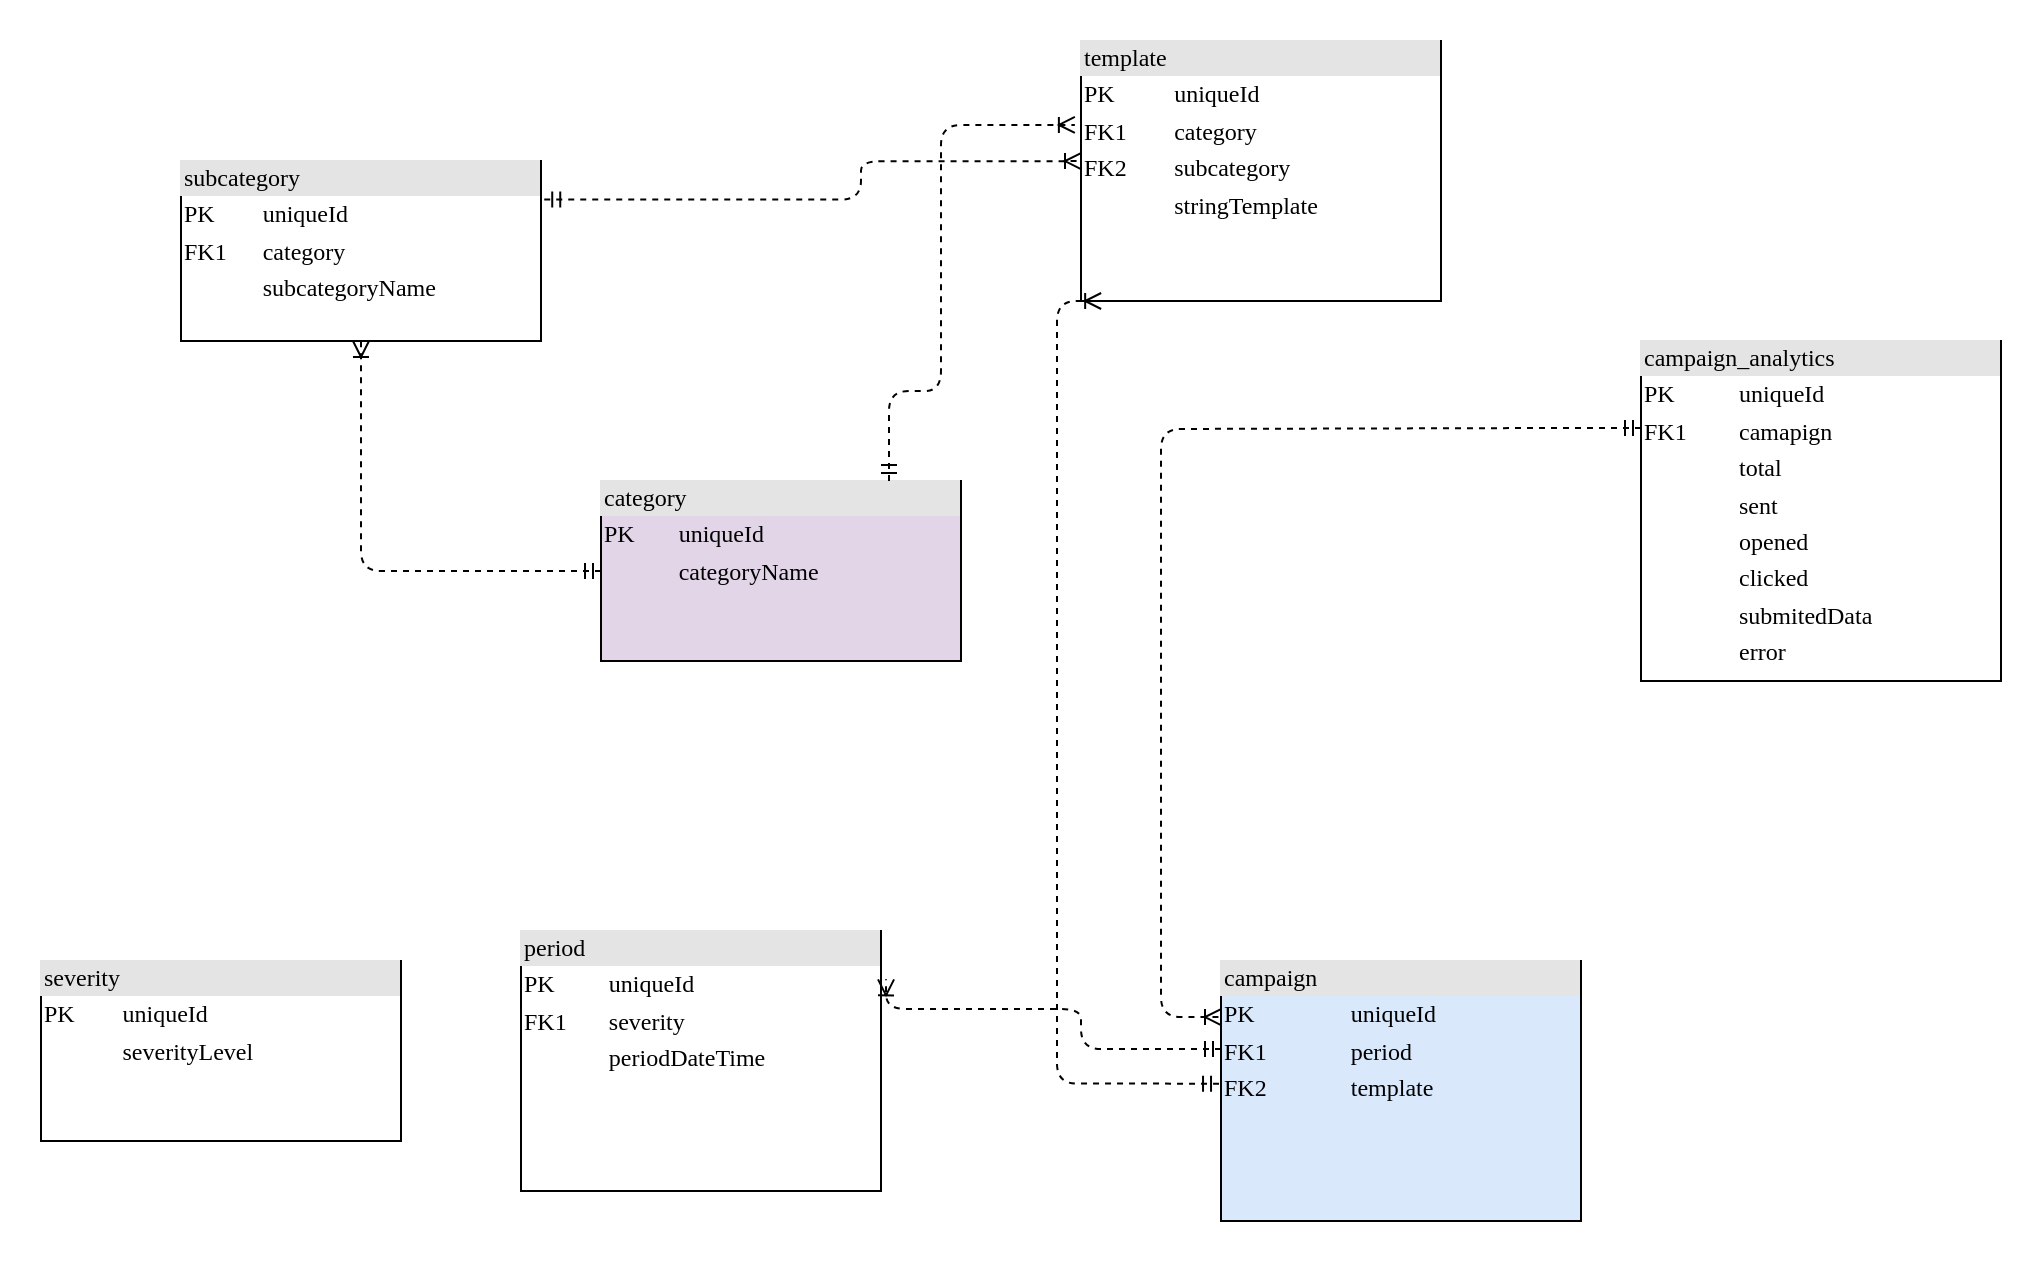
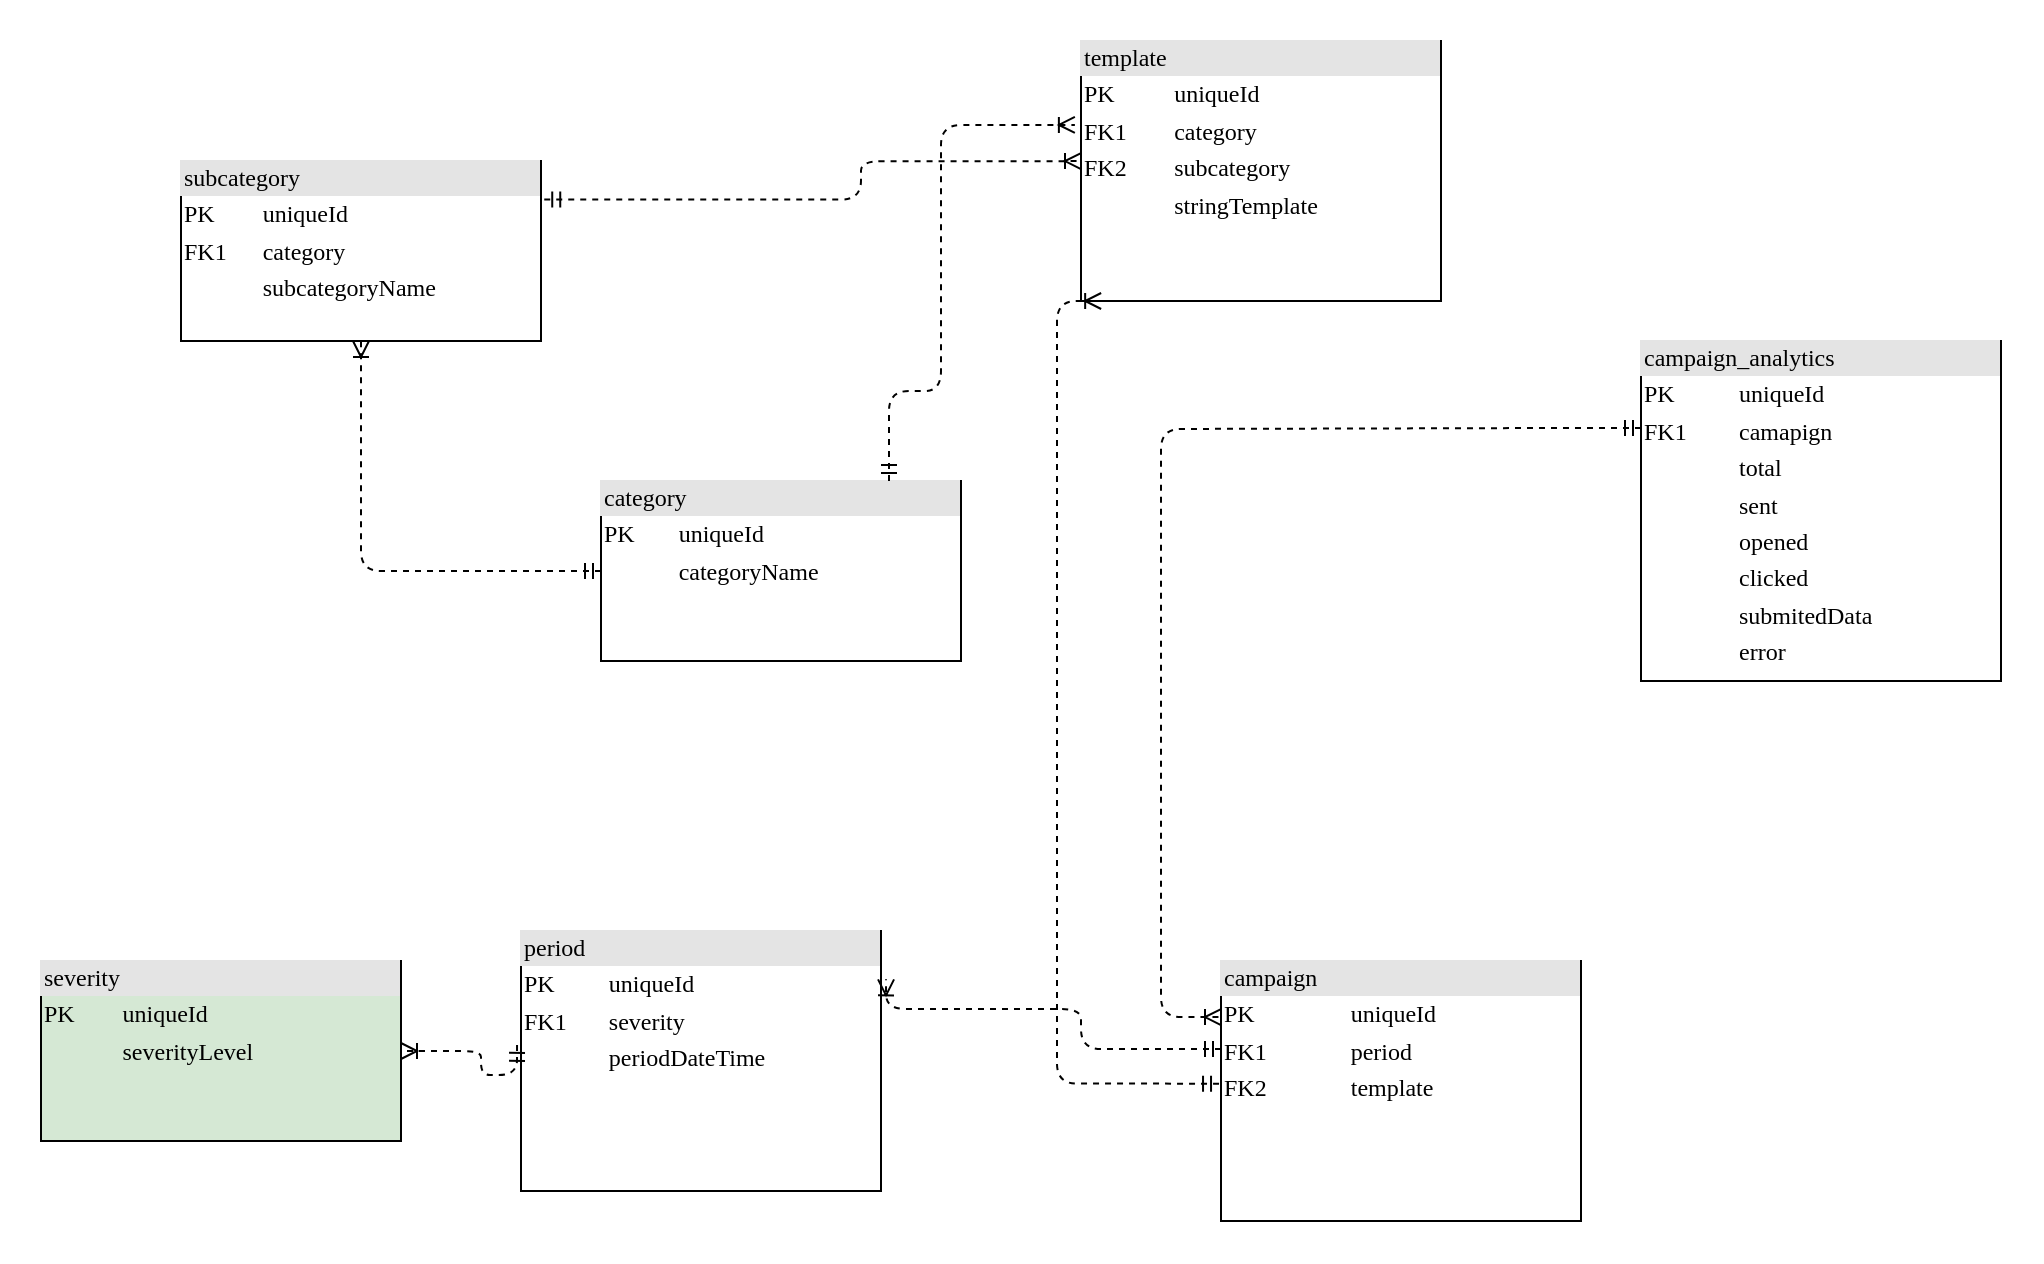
  <mxCell id="0" />
  <mxCell id="1" parent="0" />
- <mxCell id="2" value="&lt;div style=&quot;box-sizing:border-box;width:100%;background:#e4e4e4;padding:2px;&quot;&gt;category&lt;/div&gt;&lt;table style=&quot;width:100%;font-size:1em;&quot; cellpadding=&quot;2&quot; cellspacing=&quot;0&quot;&gt;&lt;tbody&gt;&lt;tr&gt;&lt;td&gt;PK&lt;/td&gt;&lt;td&gt;uniqueId&lt;/td&gt;&lt;/tr&gt;&lt;tr&gt;&lt;td&gt;&lt;br&gt;&lt;/td&gt;&lt;td&gt;categoryName&lt;/td&gt;&lt;/tr&gt;&lt;tr&gt;&lt;td&gt;&lt;/td&gt;&lt;td&gt;&lt;br&gt;&lt;/td&gt;&lt;/tr&gt;&lt;/tbody&gt;&lt;/table&gt;" style="verticalAlign=top;align=left;overflow=fill;html=1;rounded=0;shadow=0;comic=0;labelBackgroundColor=none;strokeWidth=1;fontFamily=Verdana;fontSize=12;fillColor=#e1d5e7;" vertex="1" parent="1"><mxGeometry x="300" y="240" width="180" height="90" as="geometry" /></mxCell>
+ <mxCell id="2" value="&lt;div style=&quot;box-sizing:border-box;width:100%;background:#e4e4e4;padding:2px;&quot;&gt;category&lt;/div&gt;&lt;table style=&quot;width:100%;font-size:1em;&quot; cellpadding=&quot;2&quot; cellspacing=&quot;0&quot;&gt;&lt;tbody&gt;&lt;tr&gt;&lt;td&gt;PK&lt;/td&gt;&lt;td&gt;uniqueId&lt;/td&gt;&lt;/tr&gt;&lt;tr&gt;&lt;td&gt;&lt;br&gt;&lt;/td&gt;&lt;td&gt;categoryName&lt;/td&gt;&lt;/tr&gt;&lt;tr&gt;&lt;td&gt;&lt;/td&gt;&lt;td&gt;&lt;br&gt;&lt;/td&gt;&lt;/tr&gt;&lt;/tbody&gt;&lt;/table&gt;" style="verticalAlign=top;align=left;overflow=fill;html=1;rounded=0;shadow=0;comic=0;labelBackgroundColor=none;strokeWidth=1;fontFamily=Verdana;fontSize=12" vertex="1" parent="1"><mxGeometry x="300" y="240" width="180" height="90" as="geometry" /></mxCell>
  <mxCell id="3" value="&lt;div style=&quot;box-sizing:border-box;width:100%;background:#e4e4e4;padding:2px;&quot;&gt;subcategory&lt;/div&gt;&lt;table style=&quot;width:100%;font-size:1em;&quot; cellpadding=&quot;2&quot; cellspacing=&quot;0&quot;&gt;&lt;tbody&gt;&lt;tr&gt;&lt;td&gt;PK&lt;/td&gt;&lt;td&gt;uniqueId&lt;/td&gt;&lt;/tr&gt;&lt;tr&gt;&lt;td&gt;FK1&lt;/td&gt;&lt;td&gt;category&lt;/td&gt;&lt;/tr&gt;&lt;tr&gt;&lt;td&gt;&lt;/td&gt;&lt;td&gt;subcategoryName&lt;/td&gt;&lt;/tr&gt;&lt;/tbody&gt;&lt;/table&gt;" style="verticalAlign=top;align=left;overflow=fill;html=1;rounded=0;shadow=0;comic=0;labelBackgroundColor=none;strokeWidth=1;fontFamily=Verdana;fontSize=12" vertex="1" parent="1"><mxGeometry x="90" y="80" width="180" height="90" as="geometry" /></mxCell>
- <mxCell id="4" value="&lt;div style=&quot;box-sizing:border-box;width:100%;background:#e4e4e4;padding:2px;&quot;&gt;severity&lt;/div&gt;&lt;table style=&quot;width:100%;font-size:1em;&quot; cellpadding=&quot;2&quot; cellspacing=&quot;0&quot;&gt;&lt;tbody&gt;&lt;tr&gt;&lt;td&gt;PK&lt;/td&gt;&lt;td&gt;uniqueId&lt;/td&gt;&lt;/tr&gt;&lt;tr&gt;&lt;td&gt;&lt;br&gt;&lt;/td&gt;&lt;td&gt;severityLevel&lt;/td&gt;&lt;/tr&gt;&lt;tr&gt;&lt;td&gt;&lt;/td&gt;&lt;td&gt;&lt;br&gt;&lt;/td&gt;&lt;/tr&gt;&lt;/tbody&gt;&lt;/table&gt;" style="verticalAlign=top;align=left;overflow=fill;html=1;rounded=0;shadow=0;comic=0;labelBackgroundColor=none;strokeWidth=1;fontFamily=Verdana;fontSize=12" vertex="1" parent="1"><mxGeometry x="20" y="480" width="180" height="90" as="geometry" /></mxCell>
+ <mxCell id="4" value="&lt;div style=&quot;box-sizing:border-box;width:100%;background:#e4e4e4;padding:2px;&quot;&gt;severity&lt;/div&gt;&lt;table style=&quot;width:100%;font-size:1em;&quot; cellpadding=&quot;2&quot; cellspacing=&quot;0&quot;&gt;&lt;tbody&gt;&lt;tr&gt;&lt;td&gt;PK&lt;/td&gt;&lt;td&gt;uniqueId&lt;/td&gt;&lt;/tr&gt;&lt;tr&gt;&lt;td&gt;&lt;br&gt;&lt;/td&gt;&lt;td&gt;severityLevel&lt;/td&gt;&lt;/tr&gt;&lt;tr&gt;&lt;td&gt;&lt;/td&gt;&lt;td&gt;&lt;br&gt;&lt;/td&gt;&lt;/tr&gt;&lt;/tbody&gt;&lt;/table&gt;" style="verticalAlign=top;align=left;overflow=fill;html=1;rounded=0;shadow=0;comic=0;labelBackgroundColor=none;strokeWidth=1;fontFamily=Verdana;fontSize=12;fillColor=#d5e8d4;" vertex="1" parent="1"><mxGeometry x="20" y="480" width="180" height="90" as="geometry" /></mxCell>
  <mxCell id="5" value="&lt;div style=&quot;box-sizing: border-box ; width: 100% ; background: #e4e4e4 ; padding: 2px&quot;&gt;template&lt;/div&gt;&lt;table style=&quot;width: 100% ; font-size: 1em&quot; cellpadding=&quot;2&quot; cellspacing=&quot;0&quot;&gt;&lt;tbody&gt;&lt;tr&gt;&lt;td&gt;PK&lt;/td&gt;&lt;td&gt;uniqueId&lt;/td&gt;&lt;/tr&gt;&lt;tr&gt;&lt;td&gt;FK1&lt;/td&gt;&lt;td&gt;category&lt;/td&gt;&lt;/tr&gt;&lt;tr&gt;&lt;td&gt;FK2&lt;/td&gt;&lt;td&gt;subcategory&lt;/td&gt;&lt;/tr&gt;&lt;tr&gt;&lt;td&gt;&lt;br&gt;&lt;/td&gt;&lt;td&gt;stringTemplate&lt;br&gt;&lt;/td&gt;&lt;/tr&gt;&lt;tr&gt;&lt;td&gt;&lt;br&gt;&lt;/td&gt;&lt;td&gt;&lt;/td&gt;&lt;/tr&gt;&lt;/tbody&gt;&lt;/table&gt;" style="verticalAlign=top;align=left;overflow=fill;html=1;rounded=0;shadow=0;comic=0;labelBackgroundColor=none;strokeWidth=1;fontFamily=Verdana;fontSize=12" vertex="1" parent="1"><mxGeometry x="540" y="20" width="180" height="130" as="geometry" /></mxCell>
  <mxCell id="6" style="edgeStyle=orthogonalEdgeStyle;html=1;dashed=1;labelBackgroundColor=none;startArrow=ERmandOne;endArrow=ERoneToMany;fontFamily=Verdana;fontSize=12;align=left;entryX=0.5;entryY=1;entryDx=0;entryDy=0;exitX=0;exitY=0.5;exitDx=0;exitDy=0;" edge="1" parent="1" source="2" target="3"><mxGeometry relative="1" as="geometry"><mxPoint x="20" y="255" as="sourcePoint" /><mxPoint x="210" y="225" as="targetPoint" /></mxGeometry></mxCell>
  <mxCell id="7" style="edgeStyle=orthogonalEdgeStyle;html=1;dashed=1;labelBackgroundColor=none;startArrow=ERmandOne;endArrow=ERoneToMany;fontFamily=Verdana;fontSize=12;align=left;entryX=-0.017;entryY=0.323;entryDx=0;entryDy=0;exitX=0.8;exitY=0;exitDx=0;exitDy=0;entryPerimeter=0;exitPerimeter=0;" edge="1" parent="1" source="2" target="5"><mxGeometry relative="1" as="geometry"><mxPoint x="590" y="205" as="sourcePoint" /><mxPoint x="470" y="90" as="targetPoint" /><Array as="points"><mxPoint x="444" y="195" /><mxPoint x="470" y="195" /><mxPoint x="470" y="62" /></Array></mxGeometry></mxCell>
  <mxCell id="8" style="edgeStyle=orthogonalEdgeStyle;html=1;dashed=1;labelBackgroundColor=none;startArrow=ERmandOne;endArrow=ERoneToMany;fontFamily=Verdana;fontSize=12;align=left;entryX=0;entryY=0.462;entryDx=0;entryDy=0;exitX=1.009;exitY=0.214;exitDx=0;exitDy=0;entryPerimeter=0;exitPerimeter=0;" edge="1" parent="1" source="3" target="5"><mxGeometry relative="1" as="geometry"><mxPoint x="430" y="258.01" as="sourcePoint" /><mxPoint x="522.94" y="80" as="targetPoint" /><Array as="points"><mxPoint x="430" y="99" /><mxPoint x="430" y="80" /></Array></mxGeometry></mxCell>
  <mxCell id="9" value="&lt;div style=&quot;box-sizing: border-box ; width: 100% ; background: #e4e4e4 ; padding: 2px&quot;&gt;period&lt;/div&gt;&lt;table style=&quot;width: 100% ; font-size: 1em&quot; cellpadding=&quot;2&quot; cellspacing=&quot;0&quot;&gt;&lt;tbody&gt;&lt;tr&gt;&lt;td&gt;PK&lt;/td&gt;&lt;td&gt;uniqueId&lt;/td&gt;&lt;/tr&gt;&lt;tr&gt;&lt;td&gt;FK1&lt;/td&gt;&lt;td&gt;severity&lt;/td&gt;&lt;/tr&gt;&lt;tr&gt;&lt;td&gt;&lt;/td&gt;&lt;td&gt;periodDateTime&lt;/td&gt;&lt;/tr&gt;&lt;tr&gt;&lt;td&gt;&lt;br&gt;&lt;/td&gt;&lt;td&gt;&lt;/td&gt;&lt;/tr&gt;&lt;/tbody&gt;&lt;/table&gt;" style="verticalAlign=top;align=left;overflow=fill;html=1;rounded=0;shadow=0;comic=0;labelBackgroundColor=none;strokeWidth=1;fontFamily=Verdana;fontSize=12" vertex="1" parent="1"><mxGeometry x="260" y="465" width="180" height="130" as="geometry" /></mxCell>
- <mxCell id="10" value="&lt;div style=&quot;box-sizing: border-box ; width: 100% ; background: #e4e4e4 ; padding: 2px&quot;&gt;campaign&lt;/div&gt;&lt;table style=&quot;width: 100% ; font-size: 1em&quot; cellpadding=&quot;2&quot; cellspacing=&quot;0&quot;&gt;&lt;tbody&gt;&lt;tr&gt;&lt;td&gt;PK&lt;/td&gt;&lt;td&gt;uniqueId&lt;/td&gt;&lt;/tr&gt;&lt;tr&gt;&lt;td&gt;FK1&lt;/td&gt;&lt;td&gt;period&lt;/td&gt;&lt;/tr&gt;&lt;tr&gt;&lt;td&gt;FK2&lt;/td&gt;&lt;td&gt;template&lt;/td&gt;&lt;/tr&gt;&lt;tr&gt;&lt;td&gt;&lt;br&gt;&lt;/td&gt;&lt;td&gt;&lt;br&gt;&lt;/td&gt;&lt;/tr&gt;&lt;tr&gt;&lt;td&gt;&lt;br&gt;&lt;/td&gt;&lt;td&gt;&lt;/td&gt;&lt;/tr&gt;&lt;/tbody&gt;&lt;/table&gt;" style="verticalAlign=top;align=left;overflow=fill;html=1;rounded=0;shadow=0;comic=0;labelBackgroundColor=none;strokeWidth=1;fontFamily=Verdana;fontSize=12;fillColor=#dae8fc;" vertex="1" parent="1"><mxGeometry x="610" y="480" width="180" height="130" as="geometry" /></mxCell>
+ <mxCell id="10" value="&lt;div style=&quot;box-sizing: border-box ; width: 100% ; background: #e4e4e4 ; padding: 2px&quot;&gt;campaign&lt;/div&gt;&lt;table style=&quot;width: 100% ; font-size: 1em&quot; cellpadding=&quot;2&quot; cellspacing=&quot;0&quot;&gt;&lt;tbody&gt;&lt;tr&gt;&lt;td&gt;PK&lt;/td&gt;&lt;td&gt;uniqueId&lt;/td&gt;&lt;/tr&gt;&lt;tr&gt;&lt;td&gt;FK1&lt;/td&gt;&lt;td&gt;period&lt;/td&gt;&lt;/tr&gt;&lt;tr&gt;&lt;td&gt;FK2&lt;/td&gt;&lt;td&gt;template&lt;/td&gt;&lt;/tr&gt;&lt;tr&gt;&lt;td&gt;&lt;br&gt;&lt;/td&gt;&lt;td&gt;&lt;br&gt;&lt;/td&gt;&lt;/tr&gt;&lt;tr&gt;&lt;td&gt;&lt;br&gt;&lt;/td&gt;&lt;td&gt;&lt;/td&gt;&lt;/tr&gt;&lt;/tbody&gt;&lt;/table&gt;" style="verticalAlign=top;align=left;overflow=fill;html=1;rounded=0;shadow=0;comic=0;labelBackgroundColor=none;strokeWidth=1;fontFamily=Verdana;fontSize=12" vertex="1" parent="1"><mxGeometry x="610" y="480" width="180" height="130" as="geometry" /></mxCell>
+ <mxCell id="11" style="edgeStyle=orthogonalEdgeStyle;html=1;dashed=1;labelBackgroundColor=none;startArrow=ERmandOne;endArrow=ERoneToMany;fontFamily=Verdana;fontSize=12;align=left;entryX=1;entryY=0.5;entryDx=0;entryDy=0;exitX=-0.011;exitY=0.438;exitDx=0;exitDy=0;exitPerimeter=0;" edge="1" parent="1" source="9" target="4"><mxGeometry relative="1" as="geometry"><mxPoint x="240" y="425" as="sourcePoint" /><mxPoint x="120" y="310" as="targetPoint" /><Array as="points"><mxPoint x="240" y="537" /><mxPoint x="240" y="525" /></Array></mxGeometry></mxCell>
  <mxCell id="12" style="edgeStyle=orthogonalEdgeStyle;html=1;dashed=1;labelBackgroundColor=none;startArrow=ERmandOne;endArrow=ERoneToMany;fontFamily=Verdana;fontSize=12;align=left;entryX=1.014;entryY=0.186;entryDx=0;entryDy=0;exitX=0;exitY=0.308;exitDx=0;exitDy=0;exitPerimeter=0;entryPerimeter=0;" edge="1" parent="1" target="9"><mxGeometry relative="1" as="geometry"><mxPoint x="610" y="524.04" as="sourcePoint" /><mxPoint x="500" y="523.01" as="targetPoint" /><Array as="points"><mxPoint x="540" y="524" /><mxPoint x="540" y="504" /></Array></mxGeometry></mxCell>
  <mxCell id="13" value="&lt;div style=&quot;box-sizing: border-box ; width: 100% ; background: #e4e4e4 ; padding: 2px&quot;&gt;campaign_analytics&lt;/div&gt;&lt;table style=&quot;width: 100% ; font-size: 1em&quot; cellpadding=&quot;2&quot; cellspacing=&quot;0&quot;&gt;&lt;tbody&gt;&lt;tr&gt;&lt;td&gt;PK&lt;/td&gt;&lt;td&gt;uniqueId&lt;/td&gt;&lt;/tr&gt;&lt;tr&gt;&lt;td&gt;FK1&lt;/td&gt;&lt;td&gt;camapign&lt;/td&gt;&lt;/tr&gt;&lt;tr&gt;&lt;td&gt;&lt;/td&gt;&lt;td&gt;total&lt;/td&gt;&lt;/tr&gt;&lt;tr&gt;&lt;td&gt;&lt;/td&gt;&lt;td&gt;sent&lt;br&gt;&lt;/td&gt;&lt;/tr&gt;&lt;tr&gt;&lt;td&gt;&lt;br&gt;&lt;/td&gt;&lt;td&gt;opened&lt;br&gt;&lt;/td&gt;&lt;/tr&gt;&lt;tr&gt;&lt;td&gt;&lt;br&gt;&lt;/td&gt;&lt;td&gt;clicked&lt;br&gt;&lt;/td&gt;&lt;/tr&gt;&lt;tr&gt;&lt;td&gt;&lt;br&gt;&lt;/td&gt;&lt;td&gt;submitedData&lt;br&gt;&lt;/td&gt;&lt;/tr&gt;&lt;tr&gt;&lt;td&gt;&lt;br&gt;&lt;/td&gt;&lt;td&gt;error&lt;br&gt;&lt;/td&gt;&lt;/tr&gt;&lt;tr&gt;&lt;td&gt;&lt;/td&gt;&lt;td&gt;&lt;br&gt;&lt;/td&gt;&lt;/tr&gt;&lt;/tbody&gt;&lt;/table&gt;" style="verticalAlign=top;align=left;overflow=fill;html=1;rounded=0;shadow=0;comic=0;labelBackgroundColor=none;strokeWidth=1;fontFamily=Verdana;fontSize=12" vertex="1" parent="1"><mxGeometry x="820" y="170" width="180" height="170" as="geometry" /></mxCell>
  <mxCell id="14" style="edgeStyle=orthogonalEdgeStyle;html=1;dashed=1;labelBackgroundColor=none;startArrow=ERmandOne;endArrow=ERoneToMany;fontFamily=Verdana;fontSize=12;align=left;exitX=0;exitY=0.25;exitDx=0;exitDy=0;entryX=0;entryY=0.231;entryDx=0;entryDy=0;entryPerimeter=0;" edge="1" parent="1"><mxGeometry relative="1" as="geometry"><mxPoint x="820" y="213.5" as="sourcePoint" /><mxPoint x="610" y="508.03" as="targetPoint" /><Array as="points"><mxPoint x="780" y="214" /><mxPoint x="580" y="214" /><mxPoint x="580" y="508" /></Array></mxGeometry></mxCell>
  <mxCell id="15" style="edgeStyle=orthogonalEdgeStyle;html=1;dashed=1;labelBackgroundColor=none;startArrow=ERmandOne;endArrow=ERoneToMany;fontFamily=Verdana;fontSize=12;align=left;entryX=0.056;entryY=1;entryDx=0;entryDy=0;exitX=-0.011;exitY=0.464;exitDx=0;exitDy=0;exitPerimeter=0;entryPerimeter=0;" edge="1" parent="1" target="5"><mxGeometry relative="1" as="geometry"><mxPoint x="609.02" y="541.32" as="sourcePoint" /><mxPoint x="471" y="521" as="targetPoint" /><Array as="points"><mxPoint x="528" y="541" /><mxPoint x="528" y="150" /></Array></mxGeometry></mxCell>
